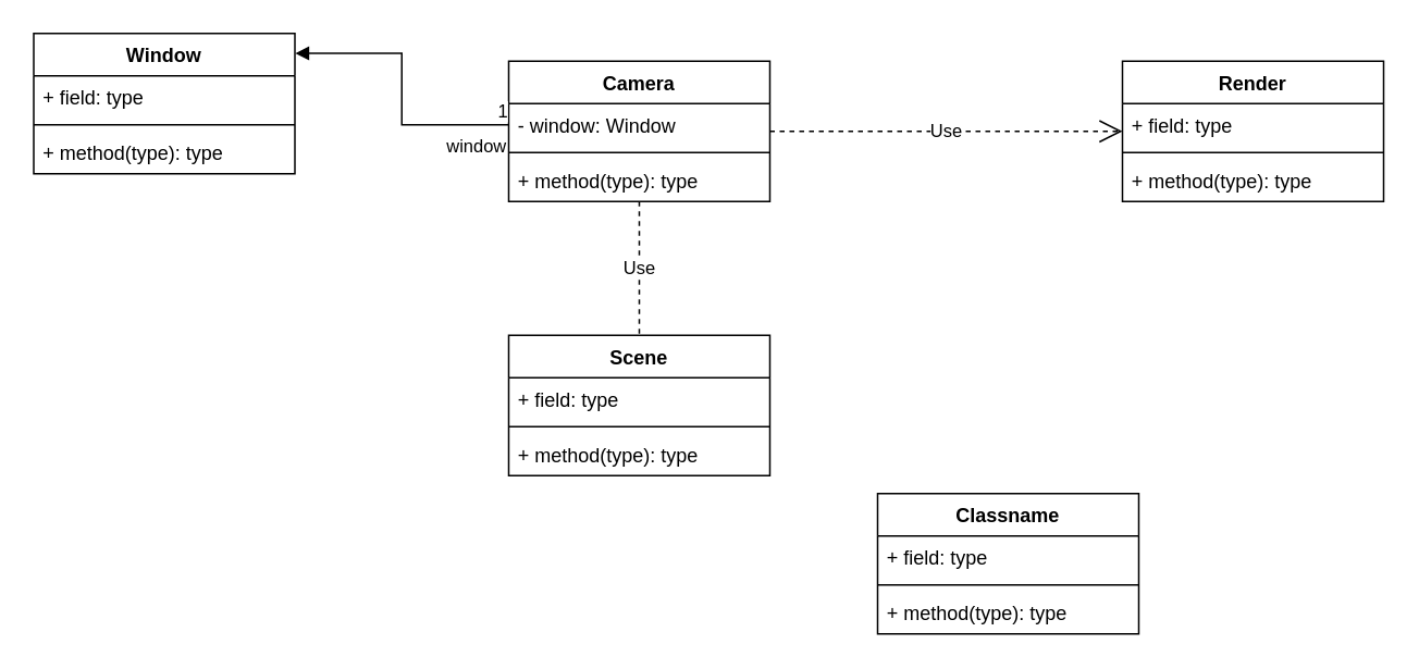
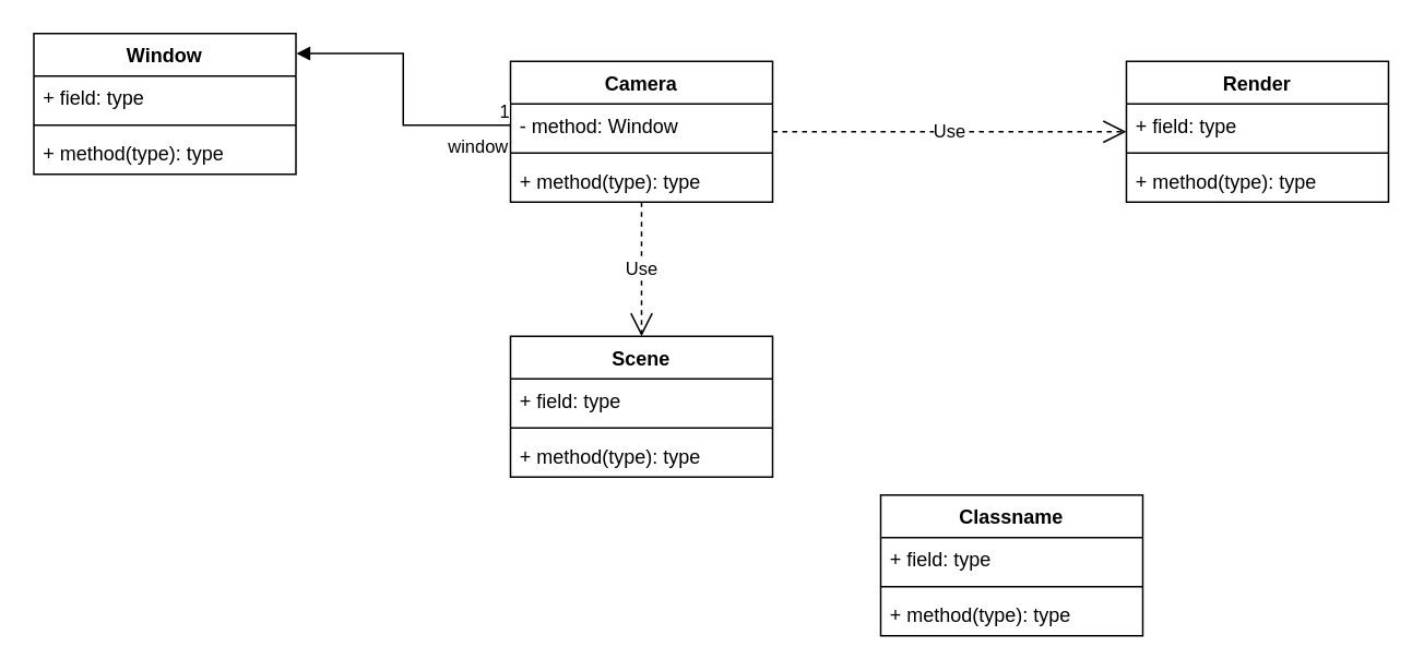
  <mxCell id="0" />
  <mxCell id="1" parent="0" />
  <mxCell id="2" value="Camera" style="swimlane;fontStyle=1;align=center;verticalAlign=top;childLayout=stackLayout;horizontal=1;startSize=26;horizontalStack=0;resizeParent=1;resizeParentMax=0;resizeLast=0;collapsible=1;marginBottom=0;" vertex="1" parent="1"><mxGeometry x="311" y="37" width="160" height="86" as="geometry" /></mxCell>
- <mxCell id="3" value="- window: Window" style="text;strokeColor=none;fillColor=none;align=left;verticalAlign=top;spacingLeft=4;spacingRight=4;overflow=hidden;rotatable=0;points=[[0,0.5],[1,0.5]];portConstraint=eastwest;" vertex="1" parent="2"><mxGeometry y="26" width="160" height="26" as="geometry" /></mxCell>
+ <mxCell id="3" value="- method: Window" style="text;strokeColor=none;fillColor=none;align=left;verticalAlign=top;spacingLeft=4;spacingRight=4;overflow=hidden;rotatable=0;points=[[0,0.5],[1,0.5]];portConstraint=eastwest;" vertex="1" parent="2"><mxGeometry y="26" width="160" height="26" as="geometry" /></mxCell>
  <mxCell id="4" value="" style="line;strokeWidth=1;fillColor=none;align=left;verticalAlign=middle;spacingTop=-1;spacingLeft=3;spacingRight=3;rotatable=0;labelPosition=right;points=[];portConstraint=eastwest;" vertex="1" parent="2"><mxGeometry y="52" width="160" height="8" as="geometry" /></mxCell>
  <mxCell id="5" value="+ method(type): type" style="text;strokeColor=none;fillColor=none;align=left;verticalAlign=top;spacingLeft=4;spacingRight=4;overflow=hidden;rotatable=0;points=[[0,0.5],[1,0.5]];portConstraint=eastwest;" vertex="1" parent="2"><mxGeometry y="60" width="160" height="26" as="geometry" /></mxCell>
  <mxCell id="6" value="Render" style="swimlane;fontStyle=1;align=center;verticalAlign=top;childLayout=stackLayout;horizontal=1;startSize=26;horizontalStack=0;resizeParent=1;resizeParentMax=0;resizeLast=0;collapsible=1;marginBottom=0;" vertex="1" parent="1"><mxGeometry x="687" y="37" width="160" height="86" as="geometry" /></mxCell>
  <mxCell id="7" value="+ field: type" style="text;strokeColor=none;fillColor=none;align=left;verticalAlign=top;spacingLeft=4;spacingRight=4;overflow=hidden;rotatable=0;points=[[0,0.5],[1,0.5]];portConstraint=eastwest;" vertex="1" parent="6"><mxGeometry y="26" width="160" height="26" as="geometry" /></mxCell>
  <mxCell id="8" value="" style="line;strokeWidth=1;fillColor=none;align=left;verticalAlign=middle;spacingTop=-1;spacingLeft=3;spacingRight=3;rotatable=0;labelPosition=right;points=[];portConstraint=eastwest;" vertex="1" parent="6"><mxGeometry y="52" width="160" height="8" as="geometry" /></mxCell>
  <mxCell id="9" value="+ method(type): type" style="text;strokeColor=none;fillColor=none;align=left;verticalAlign=top;spacingLeft=4;spacingRight=4;overflow=hidden;rotatable=0;points=[[0,0.5],[1,0.5]];portConstraint=eastwest;" vertex="1" parent="6"><mxGeometry y="60" width="160" height="26" as="geometry" /></mxCell>
  <mxCell id="10" value="Scene" style="swimlane;fontStyle=1;align=center;verticalAlign=top;childLayout=stackLayout;horizontal=1;startSize=26;horizontalStack=0;resizeParent=1;resizeParentMax=0;resizeLast=0;collapsible=1;marginBottom=0;" vertex="1" parent="1"><mxGeometry x="311" y="205" width="160" height="86" as="geometry" /></mxCell>
  <mxCell id="11" value="+ field: type" style="text;strokeColor=none;fillColor=none;align=left;verticalAlign=top;spacingLeft=4;spacingRight=4;overflow=hidden;rotatable=0;points=[[0,0.5],[1,0.5]];portConstraint=eastwest;" vertex="1" parent="10"><mxGeometry y="26" width="160" height="26" as="geometry" /></mxCell>
  <mxCell id="12" value="" style="line;strokeWidth=1;fillColor=none;align=left;verticalAlign=middle;spacingTop=-1;spacingLeft=3;spacingRight=3;rotatable=0;labelPosition=right;points=[];portConstraint=eastwest;" vertex="1" parent="10"><mxGeometry y="52" width="160" height="8" as="geometry" /></mxCell>
  <mxCell id="13" value="+ method(type): type" style="text;strokeColor=none;fillColor=none;align=left;verticalAlign=top;spacingLeft=4;spacingRight=4;overflow=hidden;rotatable=0;points=[[0,0.5],[1,0.5]];portConstraint=eastwest;" vertex="1" parent="10"><mxGeometry y="60" width="160" height="26" as="geometry" /></mxCell>
  <mxCell id="14" value="Window" style="swimlane;fontStyle=1;align=center;verticalAlign=top;childLayout=stackLayout;horizontal=1;startSize=26;horizontalStack=0;resizeParent=1;resizeParentMax=0;resizeLast=0;collapsible=1;marginBottom=0;" vertex="1" parent="1"><mxGeometry x="20" y="20" width="160" height="86" as="geometry" /></mxCell>
  <mxCell id="15" value="+ field: type" style="text;strokeColor=none;fillColor=none;align=left;verticalAlign=top;spacingLeft=4;spacingRight=4;overflow=hidden;rotatable=0;points=[[0,0.5],[1,0.5]];portConstraint=eastwest;" vertex="1" parent="14"><mxGeometry y="26" width="160" height="26" as="geometry" /></mxCell>
  <mxCell id="16" value="" style="line;strokeWidth=1;fillColor=none;align=left;verticalAlign=middle;spacingTop=-1;spacingLeft=3;spacingRight=3;rotatable=0;labelPosition=right;points=[];portConstraint=eastwest;" vertex="1" parent="14"><mxGeometry y="52" width="160" height="8" as="geometry" /></mxCell>
  <mxCell id="17" value="+ method(type): type" style="text;strokeColor=none;fillColor=none;align=left;verticalAlign=top;spacingLeft=4;spacingRight=4;overflow=hidden;rotatable=0;points=[[0,0.5],[1,0.5]];portConstraint=eastwest;" vertex="1" parent="14"><mxGeometry y="60" width="160" height="26" as="geometry" /></mxCell>
  <mxCell id="18" value="Use" style="endArrow=open;endSize=12;dashed=1;html=1;rounded=0;" edge="1" parent="1" source="2" target="6"><mxGeometry width="160" relative="1" as="geometry"><mxPoint x="424" y="186" as="sourcePoint" /><mxPoint x="584" y="186" as="targetPoint" /></mxGeometry></mxCell>
  <mxCell id="19" value="&lt;div&gt;window&lt;/div&gt;" style="endArrow=block;endFill=1;html=1;edgeStyle=orthogonalEdgeStyle;align=right;verticalAlign=top;rounded=0;entryX=1.001;entryY=0.142;entryDx=0;entryDy=0;entryPerimeter=0;" edge="1" parent="1" source="3" target="14"><mxGeometry x="-1" relative="1" as="geometry"><mxPoint x="413" y="146" as="sourcePoint" /><mxPoint x="253" y="146" as="targetPoint" /></mxGeometry></mxCell>
  <mxCell id="20" value="1" style="edgeLabel;resizable=0;html=1;align=right;verticalAlign=bottom;" connectable="0" vertex="1" parent="19"><mxGeometry x="-1" relative="1" as="geometry" /></mxCell>
- <mxCell id="21" value="Use" style="endArrow=none;endSize=12;dashed=1;html=1;rounded=0;" edge="1" parent="1" source="2" target="10"><mxGeometry width="160" relative="1" as="geometry"><mxPoint x="383" y="198" as="sourcePoint" /><mxPoint x="543" y="198" as="targetPoint" /></mxGeometry></mxCell>
+ <mxCell id="21" value="Use" style="endArrow=open;endSize=12;dashed=1;html=1;rounded=0;" edge="1" parent="1" source="2" target="10"><mxGeometry width="160" relative="1" as="geometry"><mxPoint x="383" y="198" as="sourcePoint" /><mxPoint x="543" y="198" as="targetPoint" /></mxGeometry></mxCell>
  <mxCell id="22" value="Classname" style="swimlane;fontStyle=1;align=center;verticalAlign=top;childLayout=stackLayout;horizontal=1;startSize=26;horizontalStack=0;resizeParent=1;resizeParentMax=0;resizeLast=0;collapsible=1;marginBottom=0;" vertex="1" parent="1"><mxGeometry x="537" y="302" width="160" height="86" as="geometry" /></mxCell>
  <mxCell id="23" value="+ field: type" style="text;strokeColor=none;fillColor=none;align=left;verticalAlign=top;spacingLeft=4;spacingRight=4;overflow=hidden;rotatable=0;points=[[0,0.5],[1,0.5]];portConstraint=eastwest;" vertex="1" parent="22"><mxGeometry y="26" width="160" height="26" as="geometry" /></mxCell>
  <mxCell id="24" value="" style="line;strokeWidth=1;fillColor=none;align=left;verticalAlign=middle;spacingTop=-1;spacingLeft=3;spacingRight=3;rotatable=0;labelPosition=right;points=[];portConstraint=eastwest;" vertex="1" parent="22"><mxGeometry y="52" width="160" height="8" as="geometry" /></mxCell>
  <mxCell id="25" value="+ method(type): type" style="text;strokeColor=none;fillColor=none;align=left;verticalAlign=top;spacingLeft=4;spacingRight=4;overflow=hidden;rotatable=0;points=[[0,0.5],[1,0.5]];portConstraint=eastwest;" vertex="1" parent="22"><mxGeometry y="60" width="160" height="26" as="geometry" /></mxCell>
